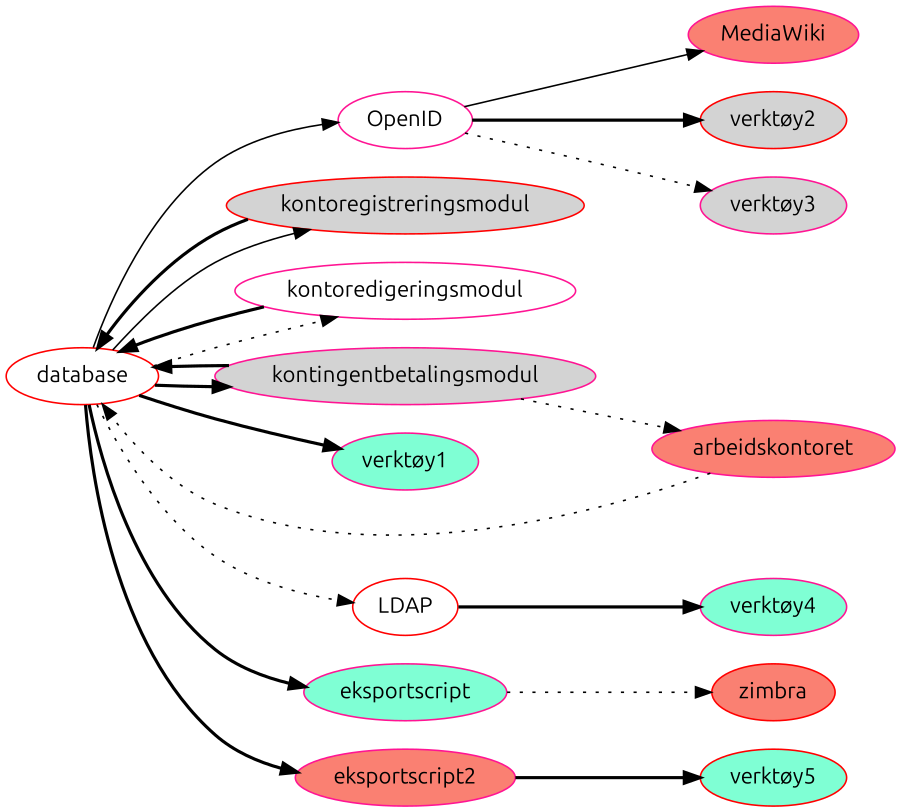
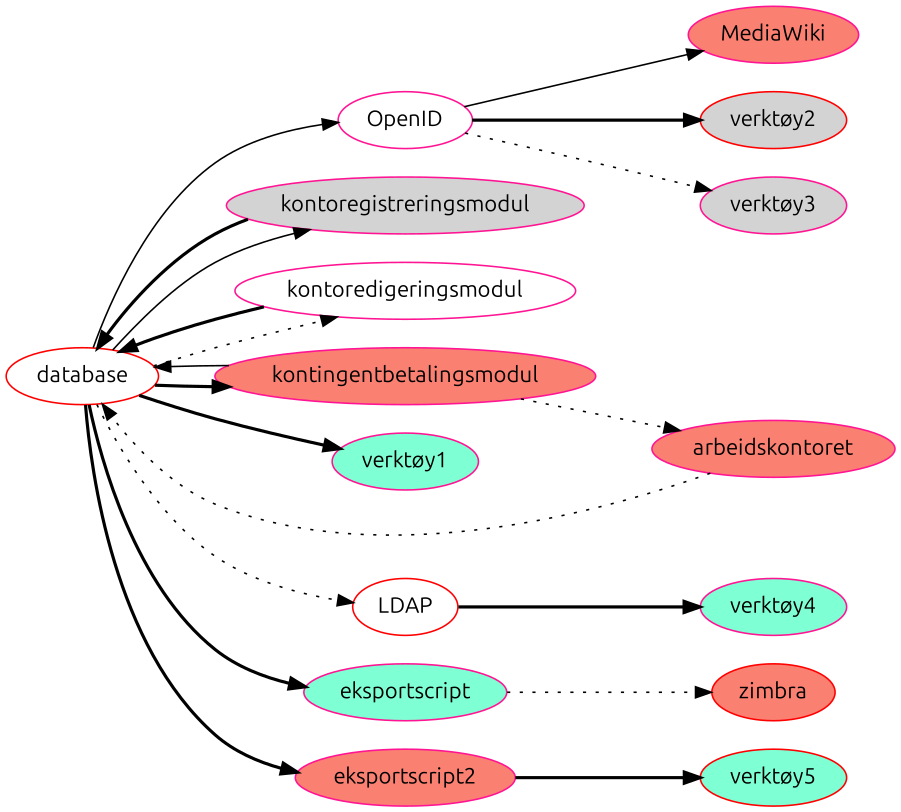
  digraph {
    fontname=Ubuntu
    rankdir=LR
    node [color=deeppink fillcolor=white fontname=Ubuntu style=filled]
    edge [fontname=Ubuntu style=bold]
    OpenID
    MediaWiki [fillcolor=salmon]
    "verktøy2" [color=red fillcolor=lightgrey]
    "verktøy3" [fillcolor=lightgrey]
    database [color=red]
-   kontoregistreringsmodul [color=red fillcolor=lightgrey]
+   kontoregistreringsmodul [fillcolor=lightgrey]
    kontoredigeringsmodul
-   kontingentbetalingsmodul [fillcolor=lightgrey]
+   kontingentbetalingsmodul [fillcolor=salmon]
    "verktøy1" [fillcolor=aquamarine]
    LDAP [color=red]
    eksportscript [fillcolor=aquamarine]
    eksportscript2 [fillcolor=salmon]
    arbeidskontoret [fillcolor=salmon]
    "verktøy4" [fillcolor=aquamarine]
    zimbra [color=red fillcolor=salmon]
    "verktøy5" [color=red fillcolor=aquamarine]
    OpenID -> MediaWiki [style=solid]
    OpenID -> "verktøy2"
    OpenID -> "verktøy3" [style=dotted]
    database -> OpenID [style=solid]
    database -> kontoregistreringsmodul [style=solid]
    database -> kontoredigeringsmodul [style=dotted]
    database -> kontingentbetalingsmodul
    database -> "verktøy1"
    database -> LDAP [style=dotted]
    database -> eksportscript
    database -> eksportscript2
    kontoregistreringsmodul -> database
    kontoredigeringsmodul -> database
-   kontingentbetalingsmodul -> database
+   kontingentbetalingsmodul -> database [style=solid]
    kontingentbetalingsmodul -> arbeidskontoret [style=dotted]
    LDAP -> "verktøy4"
    eksportscript -> zimbra [style=dotted]
    eksportscript2 -> "verktøy5"
    arbeidskontoret -> database [style=dotted]
  }
